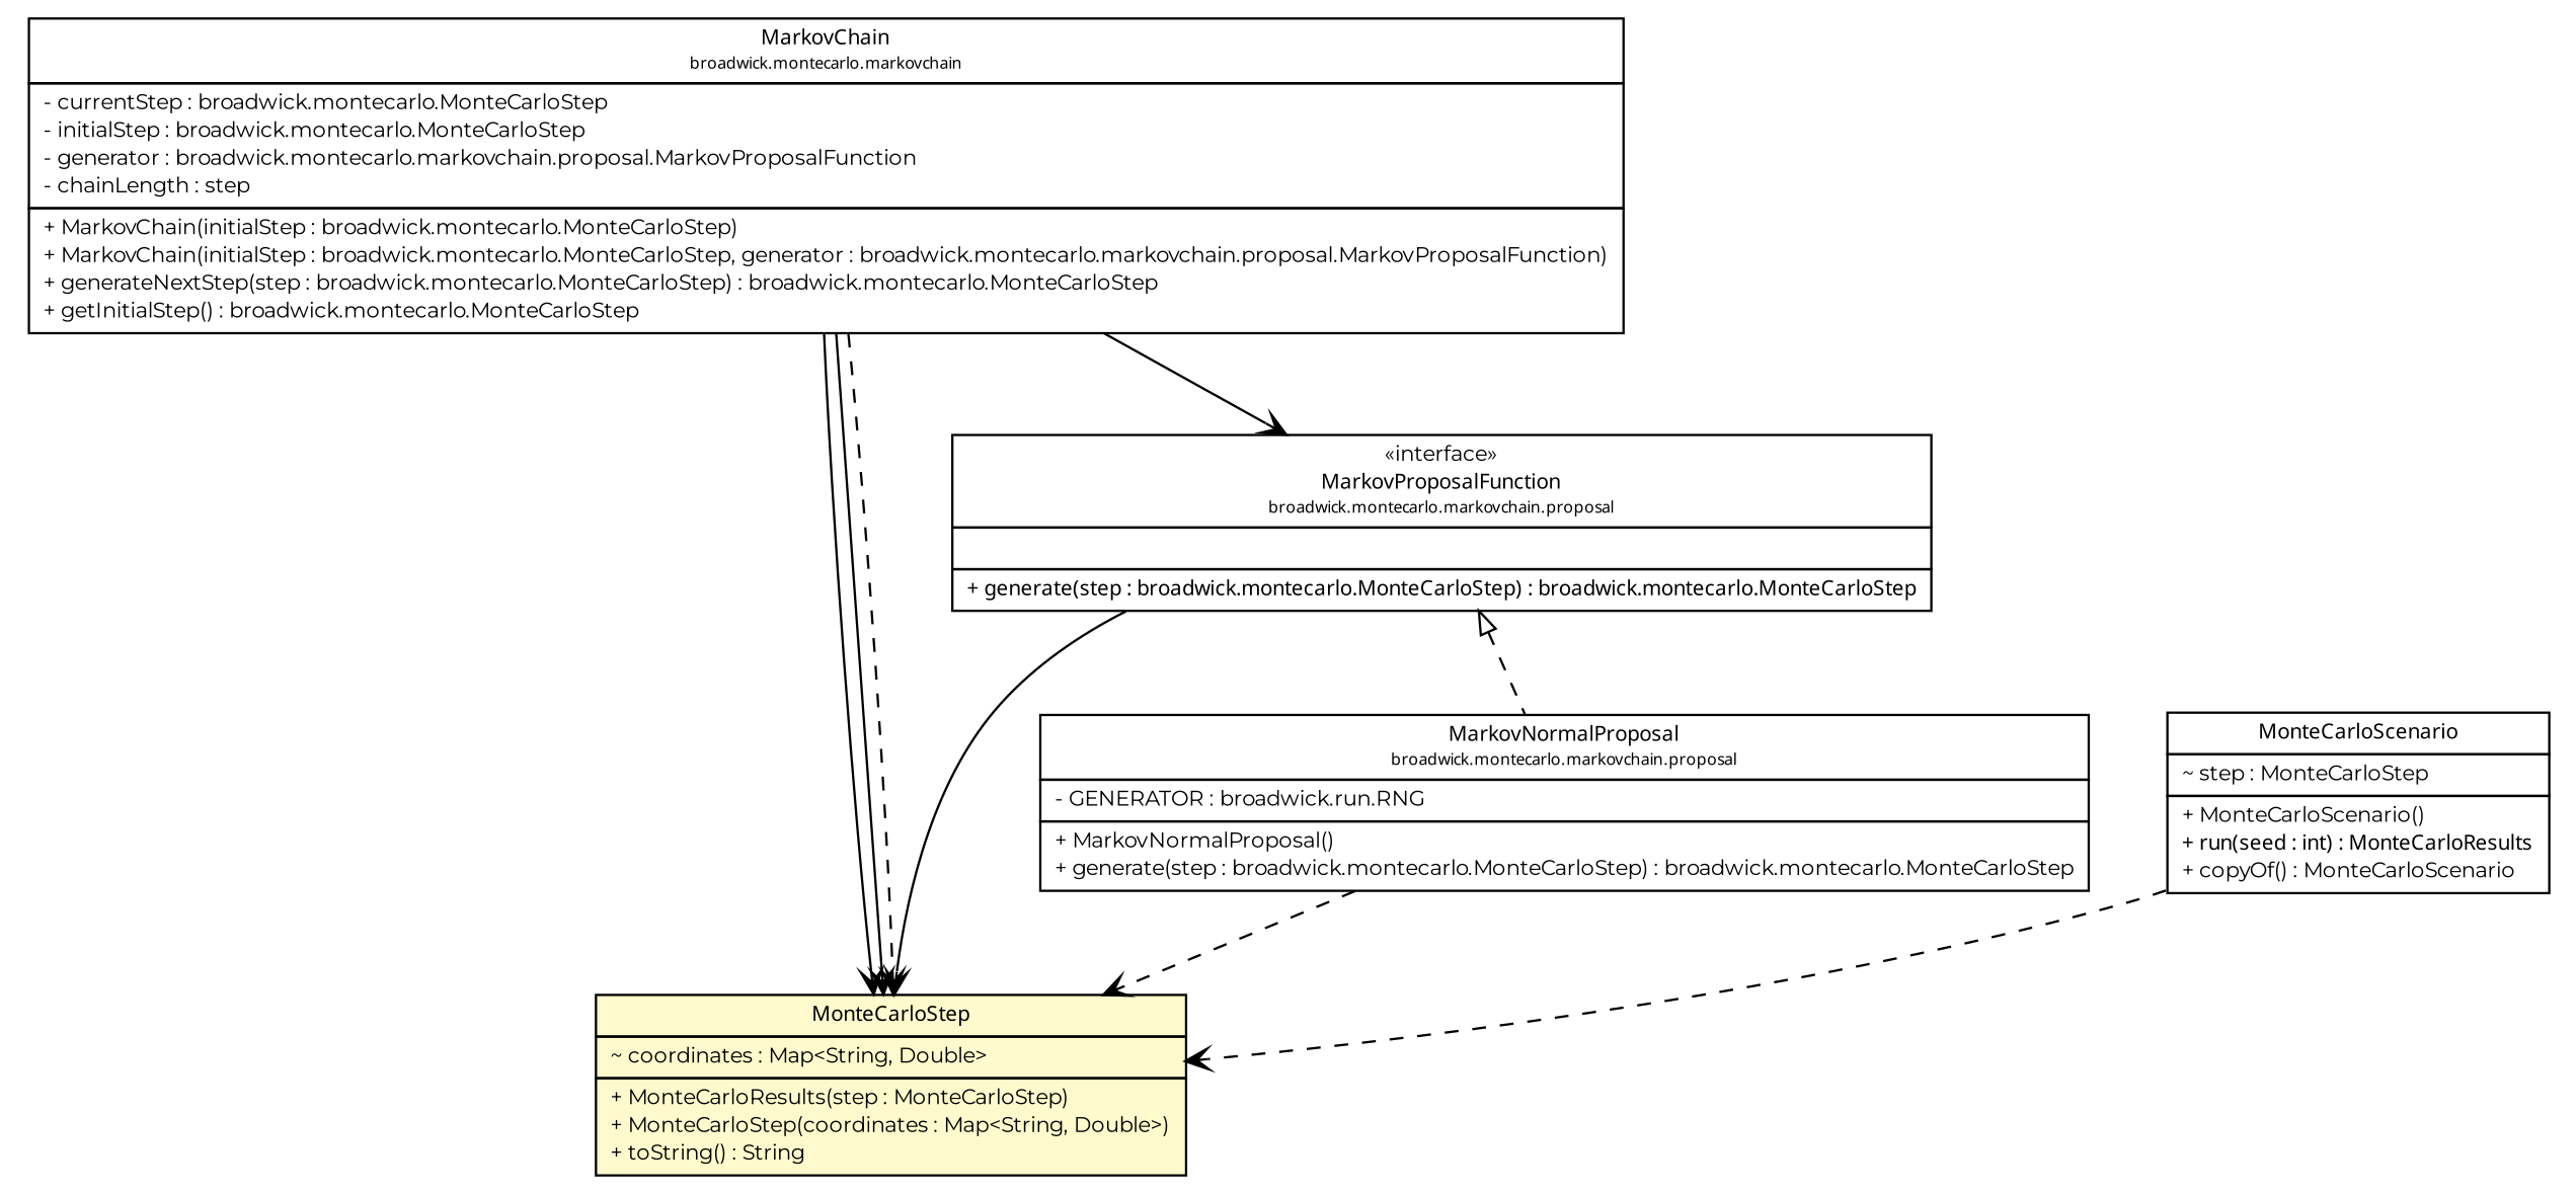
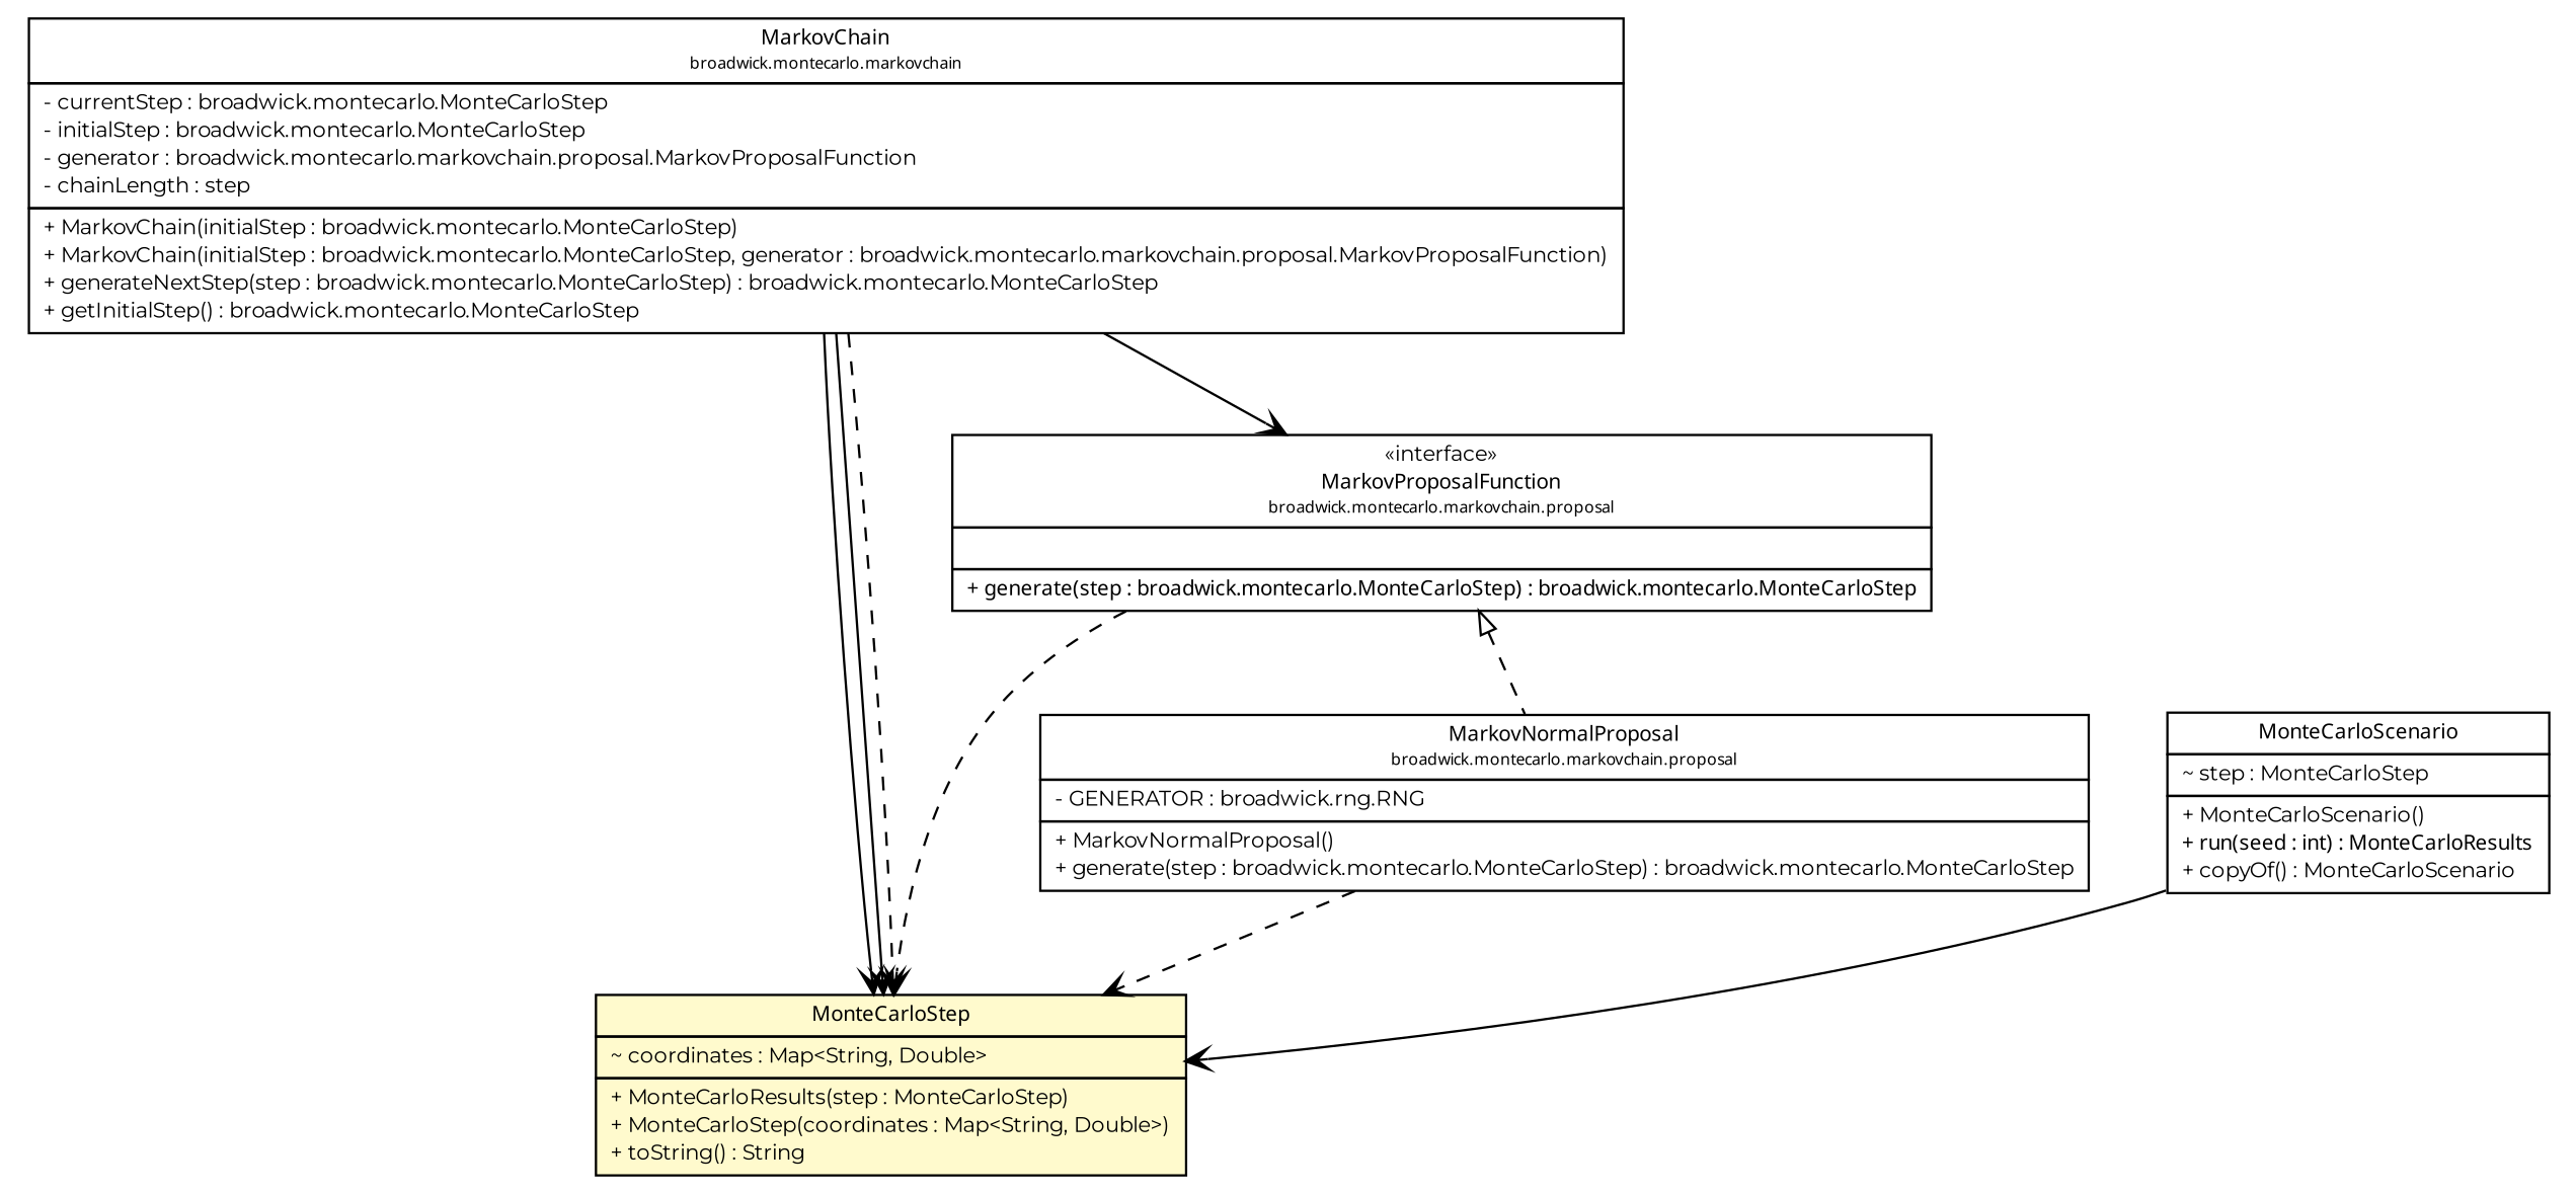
  digraph {
    fontname=Montserrat
    nodesep=0.25
    ranksep=0.5
    node [fontcolor=black fontname=Montserrat fontsize=9.0 shape=plaintext]
    edge [arrowhead=open color=black fontcolor=black fontname=Montserrat fontsize=10.0 headport=p labelfontname="Trebuchet MS" labelfontsize=10 tailport=p]
    n1 [label=<<table title="broadwick.montecarlo.markovchain.MarkovChain" border="0" cellborder="1" cellspacing="0" cellpadding="2" port="p" href="./markovchain/MarkovChain.html"> 		<tr><td><table border="0" cellspacing="0" cellpadding="1"> <tr><td align="center" balign="center"><font face="Trebuchet MS"> MarkovChain </font></td></tr> <tr><td align="center" balign="center"><font face="Trebuchet MS" point-size="7.0"> broadwick.montecarlo.markovchain </font></td></tr> 		</table></td></tr> 		<tr><td><table border="0" cellspacing="0" cellpadding="1"> <tr><td align="left" balign="left"> - currentStep : broadwick.montecarlo.MonteCarloStep </td></tr> <tr><td align="left" balign="left"> - initialStep : broadwick.montecarlo.MonteCarloStep </td></tr> <tr><td align="left" balign="left"> - generator : broadwick.montecarlo.markovchain.proposal.MarkovProposalFunction </td></tr> <tr><td align="left" balign="left"> - chainLength : step </td></tr> 		</table></td></tr> 		<tr><td><table border="0" cellspacing="0" cellpadding="1"> <tr><td align="left" balign="left"> + MarkovChain(initialStep : broadwick.montecarlo.MonteCarloStep) </td></tr> <tr><td align="left" balign="left"> + MarkovChain(initialStep : broadwick.montecarlo.MonteCarloStep, generator : broadwick.montecarlo.markovchain.proposal.MarkovProposalFunction) </td></tr> <tr><td align="left" balign="left"> + generateNextStep(step : broadwick.montecarlo.MonteCarloStep) : broadwick.montecarlo.MonteCarloStep </td></tr> <tr><td align="left" balign="left"> + getInitialStep() : broadwick.montecarlo.MonteCarloStep </td></tr> 		</table></td></tr> 		</table>>]
    n2 [label=<<table title="broadwick.montecarlo.MonteCarloStep" border="0" cellborder="1" cellspacing="0" cellpadding="2" port="p" bgcolor="lemonChiffon" href="./MonteCarloStep.html"> 		<tr><td><table border="0" cellspacing="0" cellpadding="1"> <tr><td align="center" balign="center"><font face="Trebuchet MS"> MonteCarloStep </font></td></tr> 		</table></td></tr> 		<tr><td><table border="0" cellspacing="0" cellpadding="1"> <tr><td align="left" balign="left"> ~ coordinates : Map&lt;String, Double&gt; </td></tr> 		</table></td></tr> 		<tr><td><table border="0" cellspacing="0" cellpadding="1"> <tr><td align="left" balign="left"> + MonteCarloResults(step : MonteCarloStep) </td></tr> <tr><td align="left" balign="left"> + MonteCarloStep(coordinates : Map&lt;String, Double&gt;) </td></tr> <tr><td align="left" balign="left"> + toString() : String </td></tr> 		</table></td></tr> 		</table>>]
    n3 [label=<<table title="broadwick.montecarlo.markovchain.proposal.MarkovProposalFunction" border="0" cellborder="1" cellspacing="0" cellpadding="2" port="p" href="./markovchain/proposal/MarkovProposalFunction.html"> 		<tr><td><table border="0" cellspacing="0" cellpadding="1"> <tr><td align="center" balign="center"> &#171;interface&#187; </td></tr> <tr><td align="center" balign="center"><font face="Trebuchet MS"> MarkovProposalFunction </font></td></tr> <tr><td align="center" balign="center"><font face="Trebuchet MS" point-size="7.0"> broadwick.montecarlo.markovchain.proposal </font></td></tr> 		</table></td></tr> 		<tr><td><table border="0" cellspacing="0" cellpadding="1"> <tr><td align="left" balign="left">  </td></tr> 		</table></td></tr> 		<tr><td><table border="0" cellspacing="0" cellpadding="1"> <tr><td align="left" balign="left"><font face="Trebuchet MS" point-size="9.0"> + generate(step : broadwick.montecarlo.MonteCarloStep) : broadwick.montecarlo.MonteCarloStep </font></td></tr> 		</table></td></tr> 		</table>>]
-   n4 [label=<<table title="broadwick.montecarlo.markovchain.proposal.MarkovNormalProposal" border="0" cellborder="1" cellspacing="0" cellpadding="2" port="p" href="./markovchain/proposal/MarkovNormalProposal.html"> 		<tr><td><table border="0" cellspacing="0" cellpadding="1"> <tr><td align="center" balign="center"><font face="Trebuchet MS"> MarkovNormalProposal </font></td></tr> <tr><td align="center" balign="center"><font face="Trebuchet MS" point-size="7.0"> broadwick.montecarlo.markovchain.proposal </font></td></tr> 		</table></td></tr> 		<tr><td><table border="0" cellspacing="0" cellpadding="1"> <tr><td align="left" balign="left"> - GENERATOR : broadwick.run.RNG </td></tr> 		</table></td></tr> 		<tr><td><table border="0" cellspacing="0" cellpadding="1"> <tr><td align="left" balign="left"> + MarkovNormalProposal() </td></tr> <tr><td align="left" balign="left"> + generate(step : broadwick.montecarlo.MonteCarloStep) : broadwick.montecarlo.MonteCarloStep </td></tr> 		</table></td></tr> 		</table>>]
+   n4 [label=<<table title="broadwick.montecarlo.markovchain.proposal.MarkovNormalProposal" border="0" cellborder="1" cellspacing="0" cellpadding="2" port="p" href="./markovchain/proposal/MarkovNormalProposal.html"> 		<tr><td><table border="0" cellspacing="0" cellpadding="1"> <tr><td align="center" balign="center"><font face="Trebuchet MS"> MarkovNormalProposal </font></td></tr> <tr><td align="center" balign="center"><font face="Trebuchet MS" point-size="7.0"> broadwick.montecarlo.markovchain.proposal </font></td></tr> 		</table></td></tr> 		<tr><td><table border="0" cellspacing="0" cellpadding="1"> <tr><td align="left" balign="left"> - GENERATOR : broadwick.rng.RNG </td></tr> 		</table></td></tr> 		<tr><td><table border="0" cellspacing="0" cellpadding="1"> <tr><td align="left" balign="left"> + MarkovNormalProposal() </td></tr> <tr><td align="left" balign="left"> + generate(step : broadwick.montecarlo.MonteCarloStep) : broadwick.montecarlo.MonteCarloStep </td></tr> 		</table></td></tr> 		</table>>]
    n5 [label=<<table title="broadwick.montecarlo.MonteCarloScenario" border="0" cellborder="1" cellspacing="0" cellpadding="2" port="p" href="./MonteCarloScenario.html"> 		<tr><td><table border="0" cellspacing="0" cellpadding="1"> <tr><td align="center" balign="center"><font face="Trebuchet MS"> MonteCarloScenario </font></td></tr> 		</table></td></tr> 		<tr><td><table border="0" cellspacing="0" cellpadding="1"> <tr><td align="left" balign="left"> ~ step : MonteCarloStep </td></tr> 		</table></td></tr> 		<tr><td><table border="0" cellspacing="0" cellpadding="1"> <tr><td align="left" balign="left"> + MonteCarloScenario() </td></tr> <tr><td align="left" balign="left"><font face="Trebuchet MS" point-size="9.0"> + run(seed : int) : MonteCarloResults </font></td></tr> <tr><td align="left" balign="left"> + copyOf() : MonteCarloScenario </td></tr> 		</table></td></tr> 		</table>>]
    n1 -> n2
    n1 -> n2
    n1 -> n2 [style=dashed]
    n1 -> n3
-   n3 -> n2 [style=solid]
+   n3 -> n2 [style=dashed]
    n3 -> n4 [arrowtail=empty dir=back fontsize=10 style=dashed arrowhead="" color="" fontcolor=""]
    n4 -> n2 [style=dashed]
-   n5 -> n2 [style=dashed]
+   n5 -> n2
  }
